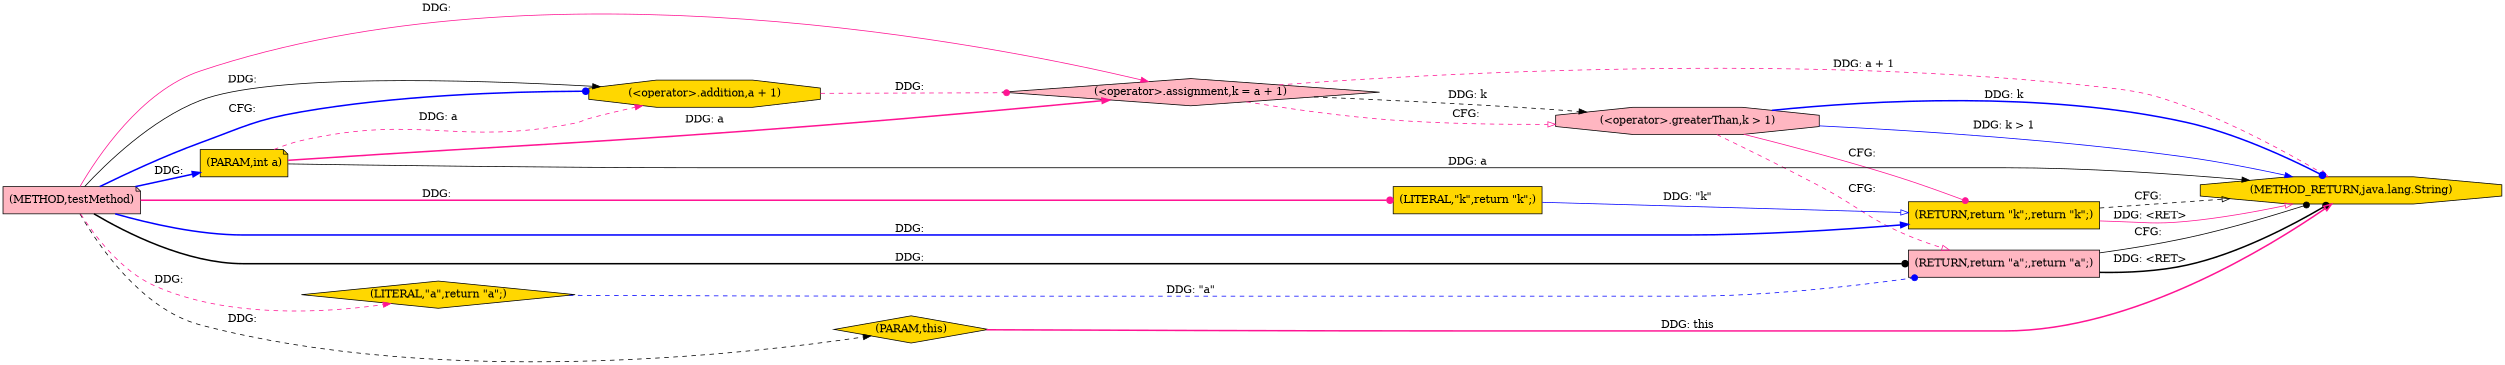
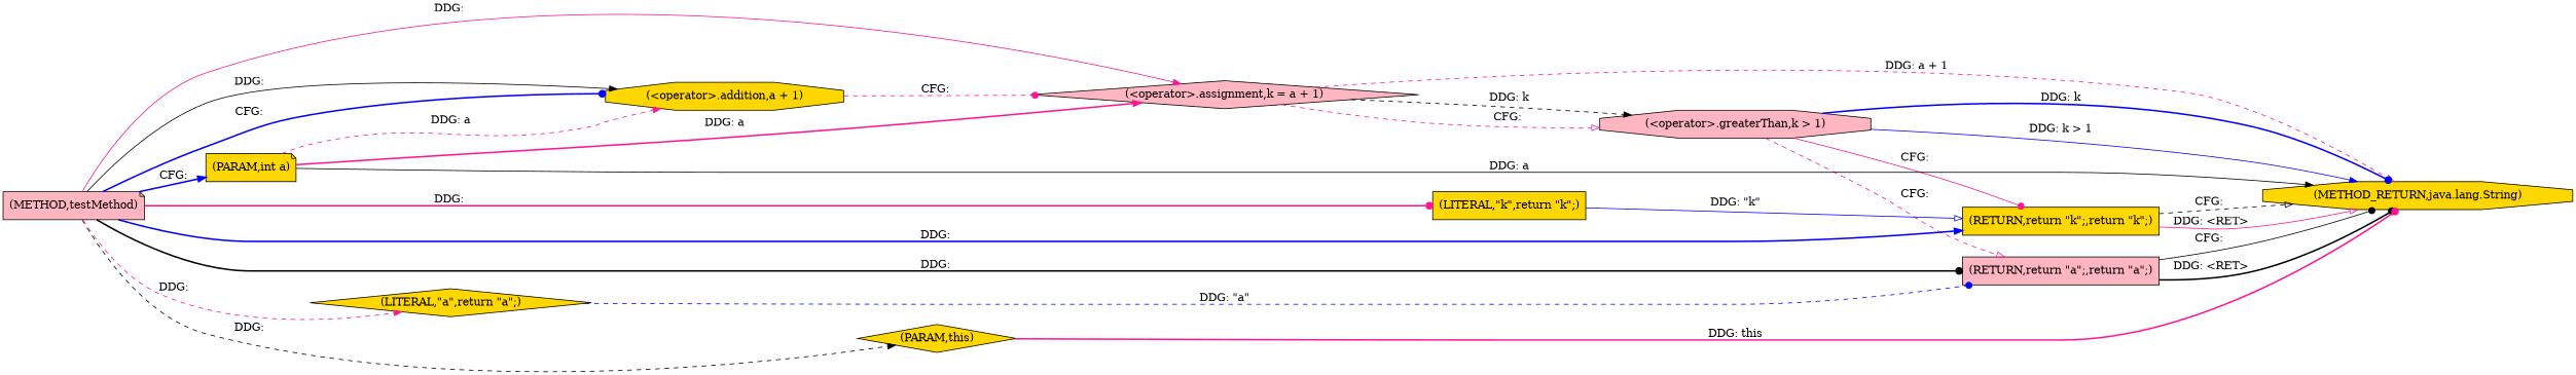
  digraph {
    rankdir=LR
    node [fillcolor=gold shape=diamond style=filled]
    edge [arrowhead=normal color=deeppink style=dashed]
    n1 [fillcolor=lightpink label="(<operator>.assignment,k = a + 1)"]
    n2 [fillcolor=lightpink label="(<operator>.greaterThan,k > 1)" shape=octagon]
    n3 [label="(METHOD_RETURN,java.lang.String)" shape=octagon]
    n4 [label="(RETURN,return \"k\";,return \"k\";)" shape=box]
    n5 [fillcolor=lightpink label="(RETURN,return \"a\";,return \"a\";)" shape=box]
    n6 [label="(<operator>.addition,a + 1)" shape=octagon]
    n7 [fillcolor=lightpink label="(METHOD,testMethod)" shape=note]
    n8 [label="(PARAM,this)"]
    n9 [label="(PARAM,int a)" shape=note]
    n10 [label="(LITERAL,\"k\",return \"k\";)" shape=box]
    n11 [label="(LITERAL,\"a\",return \"a\";)"]
    n1 -> n2 [arrowhead=onormal label="CFG: "]
    n1 -> n2 [color=black label="DDG: k"]
    n1 -> n3 [arrowhead=onormal label="DDG: a + 1"]
    n2 -> n3 [arrowhead=dot color=blue label="DDG: k" style=bold]
    n2 -> n3 [color=blue label="DDG: k > 1" style=solid]
    n2 -> n4 [arrowhead=dot label="CFG: " style=solid]
    n2 -> n5 [arrowhead=onormal label="CFG: "]
    n4 -> n3 [arrowhead=onormal color=black label="CFG: "]
    n4 -> n3 [arrowhead=onormal label="DDG: <RET>" style=solid]
    n5 -> n3 [arrowhead=dot color=black label="CFG: " style=solid]
    n5 -> n3 [arrowhead=dot color=black label="DDG: <RET>" style=bold]
-   n6 -> n1 [arrowhead=dot label="DDG: "]
+   n6 -> n1 [arrowhead=dot label="CFG: "]
    n7 -> n1 [label="DDG: " style=solid]
    n7 -> n4 [color=blue label="DDG: " style=bold]
    n7 -> n5 [arrowhead=dot color=black label="DDG: " style=bold]
    n7 -> n6 [arrowhead=dot color=blue label="CFG: " style=bold]
    n7 -> n6 [color=black label="DDG: " style=solid]
    n7 -> n8 [color=black label="DDG: "]
-   n7 -> n9 [color=blue label="DDG: " style=bold]
+   n7 -> n9 [color=blue label="CFG: " style=bold]
    n7 -> n10 [arrowhead=dot label="DDG: " style=bold]
    n7 -> n11 [label="DDG: "]
-   n8 -> n3 [arrowhead=onormal label="DDG: this" style=bold]
+   n8 -> n3 [arrowhead=dot label="DDG: this" style=bold]
    n9 -> n1 [label="DDG: a" style=bold]
    n9 -> n3 [color=black label="DDG: a" style=solid]
    n9 -> n6 [label="DDG: a"]
    n10 -> n4 [arrowhead=onormal color=blue label="DDG: \"k\"" style=solid]
    n11 -> n5 [arrowhead=dot color=blue label="DDG: \"a\""]
  }
